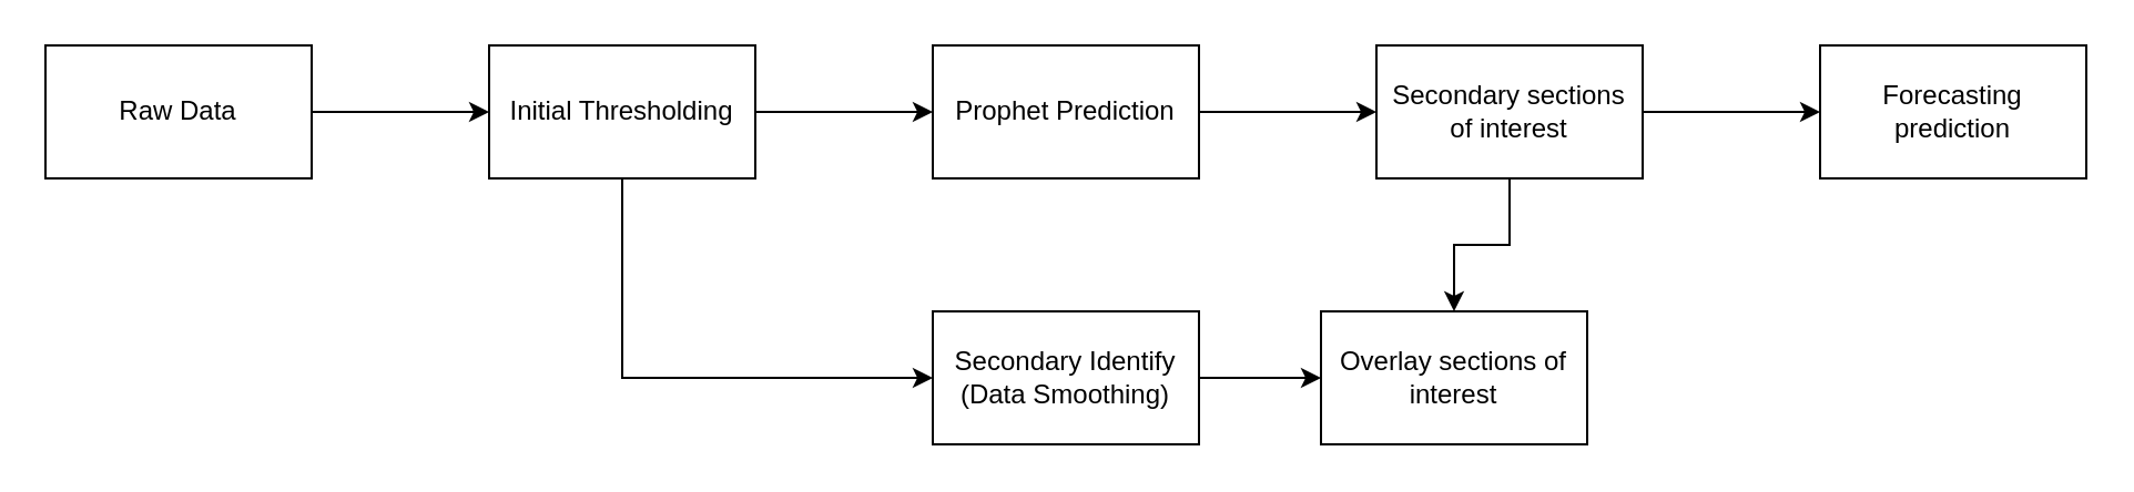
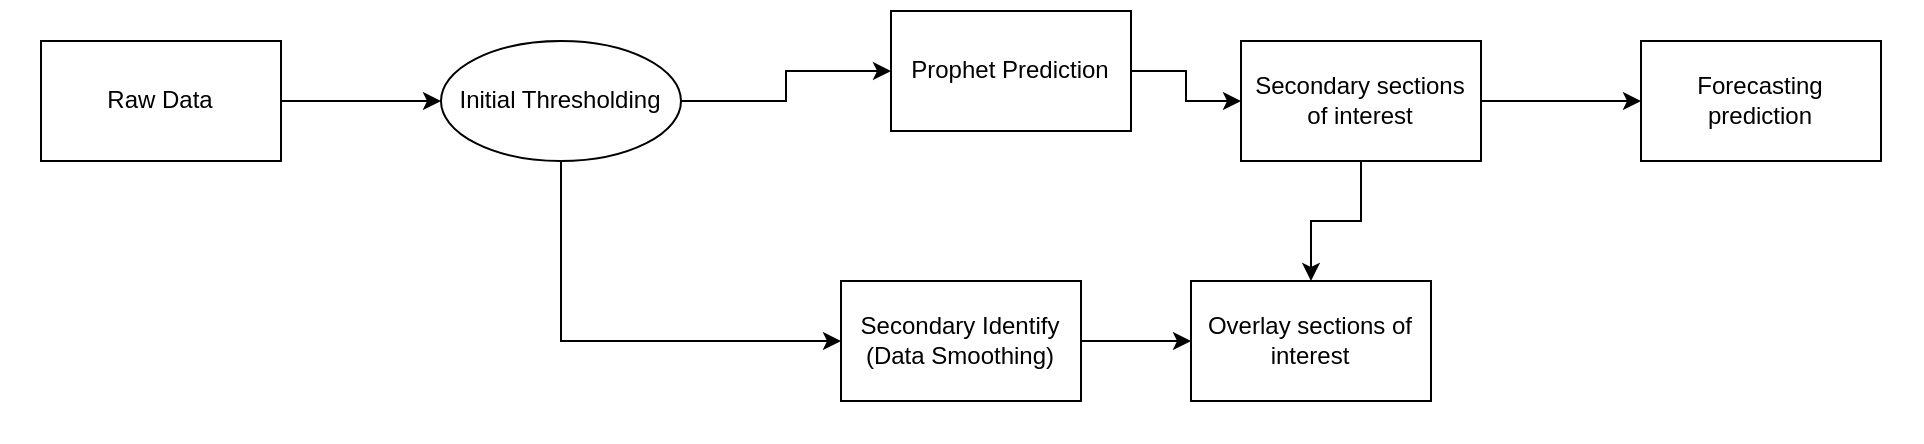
  <mxCell id="0" />
  <mxCell id="1" parent="0" />
  <mxCell id="2" value="" style="edgeStyle=orthogonalEdgeStyle;rounded=0;orthogonalLoop=1;jettySize=auto;html=1;" edge="1" parent="1" source="3" target="6"><mxGeometry relative="1" as="geometry" /></mxCell>
  <mxCell id="3" value="Raw Data" style="rounded=0;whiteSpace=wrap;html=1;" vertex="1" parent="1"><mxGeometry x="20" y="20" width="120" height="60" as="geometry" /></mxCell>
  <mxCell id="4" value="" style="edgeStyle=orthogonalEdgeStyle;rounded=0;orthogonalLoop=1;jettySize=auto;html=1;" edge="1" parent="1" source="6" target="8"><mxGeometry relative="1" as="geometry"><Array as="points"><mxPoint x="280" y="170" /></Array></mxGeometry></mxCell>
  <mxCell id="5" value="" style="edgeStyle=orthogonalEdgeStyle;rounded=0;orthogonalLoop=1;jettySize=auto;html=1;" edge="1" parent="1" source="6" target="14"><mxGeometry relative="1" as="geometry" /></mxCell>
- <mxCell id="6" value="Initial Thresholding" style="rounded=0;whiteSpace=wrap;html=1;" vertex="1" parent="1"><mxGeometry x="220" y="20" width="120" height="60" as="geometry" /></mxCell>
+ <mxCell id="6" value="Initial Thresholding" style="ellipse;whiteSpace=wrap;html=1;" vertex="1" parent="1"><mxGeometry x="220" y="20" width="120" height="60" as="geometry" /></mxCell>
  <mxCell id="7" value="" style="edgeStyle=orthogonalEdgeStyle;rounded=0;orthogonalLoop=1;jettySize=auto;html=1;" edge="1" parent="1" source="8" target="9"><mxGeometry relative="1" as="geometry" /></mxCell>
  <mxCell id="8" value="Secondary Identify (Data Smoothing)" style="rounded=0;whiteSpace=wrap;html=1;" vertex="1" parent="1"><mxGeometry x="420" y="140" width="120" height="60" as="geometry" /></mxCell>
  <mxCell id="9" value="Overlay sections of interest" style="rounded=0;whiteSpace=wrap;html=1;" vertex="1" parent="1"><mxGeometry x="595" y="140" width="120" height="60" as="geometry" /></mxCell>
  <mxCell id="10" style="edgeStyle=orthogonalEdgeStyle;rounded=0;orthogonalLoop=1;jettySize=auto;html=1;entryX=0.5;entryY=0;entryDx=0;entryDy=0;" edge="1" parent="1" source="12" target="9"><mxGeometry relative="1" as="geometry" /></mxCell>
  <mxCell id="11" value="" style="edgeStyle=orthogonalEdgeStyle;rounded=0;orthogonalLoop=1;jettySize=auto;html=1;" edge="1" parent="1" source="12" target="15"><mxGeometry relative="1" as="geometry" /></mxCell>
  <mxCell id="12" value="Secondary sections of interest" style="rounded=0;whiteSpace=wrap;html=1;" vertex="1" parent="1"><mxGeometry x="620" y="20" width="120" height="60" as="geometry" /></mxCell>
  <mxCell id="13" style="edgeStyle=orthogonalEdgeStyle;rounded=0;orthogonalLoop=1;jettySize=auto;html=1;entryX=0;entryY=0.5;entryDx=0;entryDy=0;" edge="1" parent="1" source="14" target="12"><mxGeometry relative="1" as="geometry" /></mxCell>
- <mxCell id="14" value="Prophet Prediction" style="rounded=0;whiteSpace=wrap;html=1;" vertex="1" parent="1"><mxGeometry x="420" y="20" width="120" height="60" as="geometry" /></mxCell>
+ <mxCell id="14" value="Prophet Prediction" style="rounded=0;whiteSpace=wrap;html=1;" vertex="1" parent="1"><mxGeometry x="445" y="5" width="120" height="60" as="geometry" /></mxCell>
  <mxCell id="15" value="Forecasting prediction" style="rounded=0;whiteSpace=wrap;html=1;" vertex="1" parent="1"><mxGeometry x="820" y="20" width="120" height="60" as="geometry" /></mxCell>
